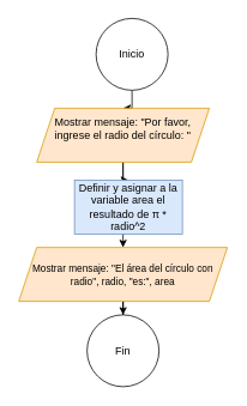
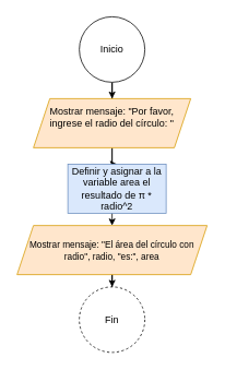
  <mxCell id="0" />
  <mxCell id="1" parent="0" />
  <mxCell id="2" value="" style="edgeStyle=orthogonalEdgeStyle;rounded=0;orthogonalLoop=1;jettySize=auto;html=1;" edge="1" parent="1" source="3" target="6"><mxGeometry relative="1" as="geometry" /></mxCell>
- <mxCell id="3" value="Inicio" style="ellipse;whiteSpace=wrap;html=1;aspect=fixed;" vertex="1" parent="1"><mxGeometry x="106" y="20" width="80" height="80" as="geometry" /></mxCell>
+ <mxCell id="3" value="Inicio" style="ellipse;whiteSpace=wrap;html=1;aspect=fixed;" vertex="1" parent="1"><mxGeometry x="96" y="20" width="80" height="80" as="geometry" /></mxCell>
  <mxCell id="4" value="" style="edgeStyle=orthogonalEdgeStyle;rounded=0;orthogonalLoop=1;jettySize=auto;html=1;" edge="1" parent="1" source="6" target="8"><mxGeometry relative="1" as="geometry" /></mxCell>
  <mxCell id="5" style="edgeStyle=orthogonalEdgeStyle;rounded=0;orthogonalLoop=1;jettySize=auto;html=1;entryX=0.5;entryY=0;entryDx=0;entryDy=0;" edge="1" parent="1" source="6" target="10"><mxGeometry relative="1" as="geometry" /></mxCell>
  <mxCell id="6" value="&#10;Mostrar mensaje: &quot;Por favor, ingrese el radio del círculo: &quot;&#10;&#10;" style="shape=parallelogram;perimeter=parallelogramPerimeter;whiteSpace=wrap;html=1;fixedSize=1;fillColor=#ffe6cc;strokeColor=#d79b00;" vertex="1" parent="1"><mxGeometry x="40" y="120" width="192" height="60" as="geometry" /></mxCell>
  <mxCell id="7" value="" style="edgeStyle=orthogonalEdgeStyle;rounded=0;orthogonalLoop=1;jettySize=auto;html=1;" edge="1" parent="1" source="8" target="9"><mxGeometry relative="1" as="geometry" /></mxCell>
  <mxCell id="8" value="&lt;font style=&quot;font-size: 11px;&quot;&gt;Mostrar mensaje: &quot;El área del círculo con radio&quot;, radio, &quot;es:&quot;, area&lt;/font&gt;" style="shape=parallelogram;perimeter=parallelogramPerimeter;whiteSpace=wrap;html=1;fixedSize=1;fillColor=#ffe6cc;strokeColor=#d79b00;" vertex="1" parent="1"><mxGeometry x="20" y="275" width="232" height="60" as="geometry" /></mxCell>
- <mxCell id="9" value="Fin" style="ellipse;whiteSpace=wrap;html=1;aspect=fixed;" vertex="1" parent="1"><mxGeometry x="96" y="350" width="80" height="80" as="geometry" /></mxCell>
+ <mxCell id="9" value="Fin" style="ellipse;whiteSpace=wrap;html=1;aspect=fixed;dashed=1;" vertex="1" parent="1"><mxGeometry x="96" y="350" width="80" height="80" as="geometry" /></mxCell>
  <mxCell id="10" value="Definir y asignar a la variable area el resultado de π * radio^2" style="rounded=0;whiteSpace=wrap;html=1;fillColor=#dae8fc;strokeColor=#6c8ebf;" vertex="1" parent="1"><mxGeometry x="82" y="200" width="120" height="60" as="geometry" /></mxCell>
